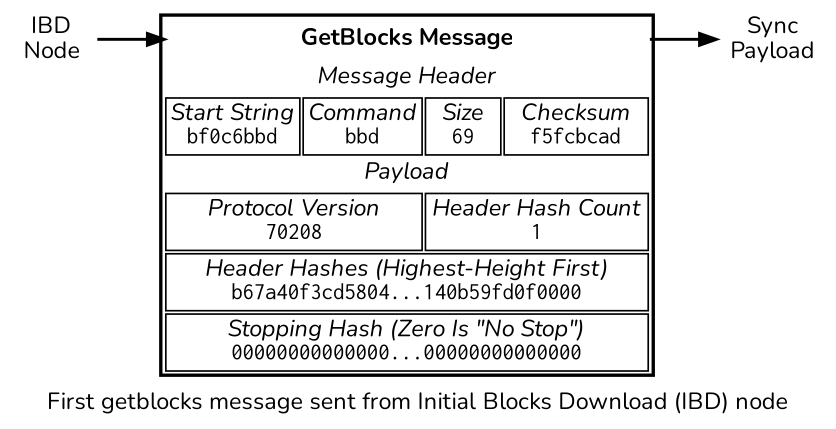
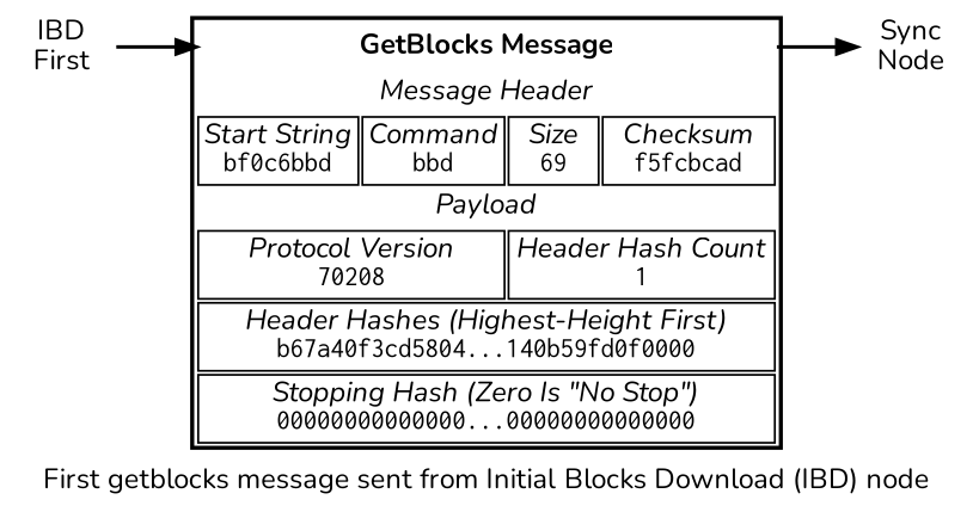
  digraph {
    fontname=Nunito
    label="First getblocks message sent from Initial Blocks Download (IBD) node"
    nodesep=0.1
    penwidth=1.75
    rankdir=LR
    ranksep=0.4
    splines=false
    node [fontname=Nunito penwidth=1.75 shape=none]
    edge [fontname=Nunito penwidth=1.75]
-   n1 [label="IBD\nNode"]
+   n1 [label="IBD\nFirst"]
    n2 [label=<     <table border="2" cellborder="1">       <tr>         <td colspan="4" port="f1" border="0" cellpadding="4"><b>GetBlocks Message</b></td>       </tr>        <tr>         <td colspan="4" border="0"><i>Message Header</i></td>       </tr>        <tr>         <td border="1"><i>Start String</i><br/><font face="courier">bf0c6bbd</font></td>         <td border="1"><i>Command</i><br/><font face="courier">bbd</font></td>         <td border="1"><i>Size</i><br/><font face="courier">69</font></td>         <td border="1"><i>Checksum</i><br/><font face="courier">f5fcbcad</font></td>       </tr>        <tr>         <td colspan="4" border="0"><i>Payload</i></td>       </tr>        <tr>         <td colspan="2"><i>Protocol Version</i><br /><font face="courier">70208</font></td>         <td colspan="2"><i>Header Hash Count</i><br /><font face="courier">1</font></td>       </tr>        <tr>         <td colspan="4"><i>Header Hashes (Highest-Height First)</i><br /><font face="courier">b67a40f3cd5804...140b59fd0f0000</font></td>       </tr>        <tr>         <td colspan="4"><i>Stopping Hash (Zero Is "No Stop")</i><br /><font face="courier">00000000000000...00000000000000</font></td>       </tr>      </table>> shape=plaintext]
-   n3 [label="Sync\nPayload"]
+   n3 [label="Sync\nNode"]
    n1 -> n2 [headport=f1]
    n2 -> n3 [tailport=f1]
  }
